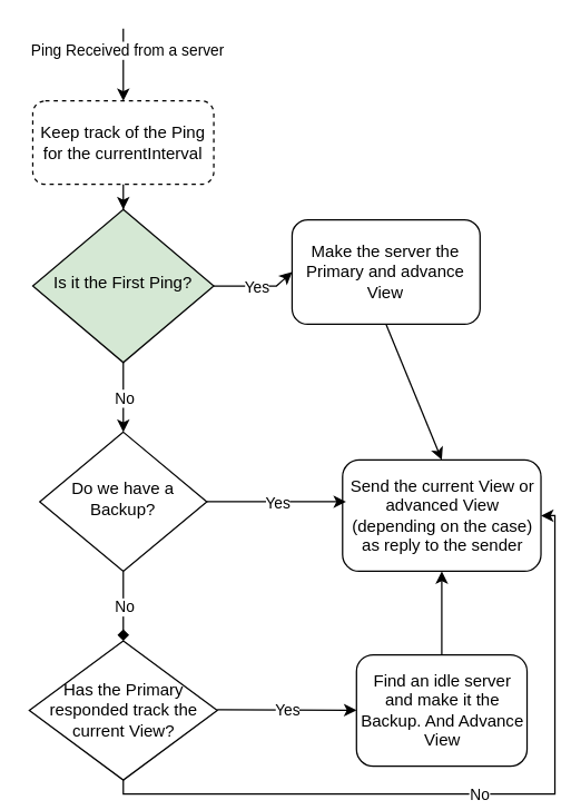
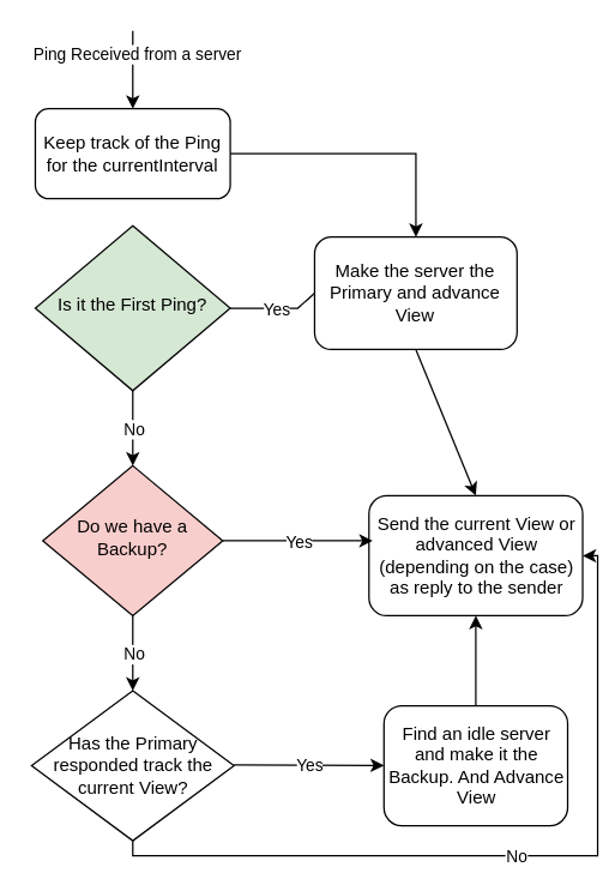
  <mxCell id="0" />
  <mxCell id="1" parent="0" />
- <mxCell id="2" value="" style="edgeStyle=orthogonalEdgeStyle;rounded=0;orthogonalLoop=1;jettySize=auto;html=1;" edge="1" parent="1" source="3" target="4"><mxGeometry relative="1" as="geometry" /></mxCell>
- <mxCell id="3" value="Keep track of the Ping for the currentInterval" style="rounded=1;whiteSpace=wrap;html=1;fontSize=12;glass=0;strokeWidth=1;shadow=0;dashed=1;" parent="1" vertex="1"><mxGeometry x="23" y="72" width="130" height="60" as="geometry" /></mxCell>
+ <mxCell id="2" value="" style="edgeStyle=orthogonalEdgeStyle;rounded=0;orthogonalLoop=1;jettySize=auto;html=1;" edge="1" parent="1" source="3" target="9"><mxGeometry relative="1" as="geometry" /></mxCell>
+ <mxCell id="3" value="Keep track of the Ping for the currentInterval" style="rounded=1;whiteSpace=wrap;html=1;fontSize=12;glass=0;strokeWidth=1;shadow=0;" parent="1" vertex="1"><mxGeometry x="23" y="72" width="130" height="60" as="geometry" /></mxCell>
  <mxCell id="4" value="Is it the First Ping?" style="rhombus;whiteSpace=wrap;html=1;shadow=0;fontFamily=Helvetica;fontSize=12;align=center;strokeWidth=1;spacing=6;spacingTop=-4;fillColor=#d5e8d4;" parent="1" vertex="1"><mxGeometry x="23" y="150" width="130" height="110" as="geometry" /></mxCell>
- <mxCell id="5" value="Do we have a Backup?" style="rhombus;whiteSpace=wrap;html=1;shadow=0;fontFamily=Helvetica;fontSize=12;align=center;strokeWidth=1;spacing=6;spacingTop=-4;" parent="1" vertex="1"><mxGeometry x="28" y="310" width="120" height="100" as="geometry" /></mxCell>
+ <mxCell id="5" value="Do we have a Backup?" style="rhombus;whiteSpace=wrap;html=1;shadow=0;fontFamily=Helvetica;fontSize=12;align=center;strokeWidth=1;spacing=6;spacingTop=-4;fillColor=#f8cecc;" parent="1" vertex="1"><mxGeometry x="28" y="310" width="120" height="100" as="geometry" /></mxCell>
  <mxCell id="6" value="Send the current View or advanced View (depending on the case) as reply to the sender" style="rounded=1;whiteSpace=wrap;html=1;fontSize=12;glass=0;strokeWidth=1;shadow=0;" parent="1" vertex="1"><mxGeometry x="245.5" y="330" width="142.5" height="80" as="geometry" /></mxCell>
  <mxCell id="7" value="" style="endArrow=classic;html=1;rounded=0;entryX=0.5;entryY=0;entryDx=0;entryDy=0;" edge="1" parent="1" target="3"><mxGeometry width="50" height="50" relative="1" as="geometry"><mxPoint x="88" y="20" as="sourcePoint" /><mxPoint x="308" y="370" as="targetPoint" /></mxGeometry></mxCell>
  <mxCell id="8" value="Ping Received from a server" style="edgeLabel;html=1;align=center;verticalAlign=middle;resizable=0;points=[];" vertex="1" connectable="0" parent="7"><mxGeometry x="-0.423" y="2" relative="1" as="geometry"><mxPoint as="offset" /></mxGeometry></mxCell>
  <mxCell id="9" value="Make the server the Primary and advance View" style="rounded=1;whiteSpace=wrap;html=1;" vertex="1" parent="1"><mxGeometry x="209.25" y="157.5" width="135" height="75" as="geometry" /></mxCell>
- <mxCell id="10" value="" style="endArrow=classic;html=1;rounded=0;exitX=1;exitY=0.5;exitDx=0;exitDy=0;entryX=0;entryY=0.5;entryDx=0;entryDy=0;" edge="1" parent="1" source="4" target="9"><mxGeometry relative="1" as="geometry"><mxPoint x="228" y="380" as="sourcePoint" /><mxPoint x="328" y="380" as="targetPoint" /><Array as="points"><mxPoint x="198" y="205" /></Array></mxGeometry></mxCell>
+ <mxCell id="10" value="" style="endArrow=none;html=1;rounded=0;exitX=1;exitY=0.5;exitDx=0;exitDy=0;entryX=0;entryY=0.5;entryDx=0;entryDy=0;" edge="1" parent="1" source="4" target="9"><mxGeometry relative="1" as="geometry"><mxPoint x="228" y="380" as="sourcePoint" /><mxPoint x="328" y="380" as="targetPoint" /><Array as="points"><mxPoint x="198" y="205" /></Array></mxGeometry></mxCell>
  <mxCell id="11" value="Yes" style="edgeLabel;resizable=0;html=1;align=center;verticalAlign=middle;" connectable="0" vertex="1" parent="10"><mxGeometry relative="1" as="geometry" /></mxCell>
  <mxCell id="12" value="" style="endArrow=classic;html=1;rounded=0;exitX=0.5;exitY=1;exitDx=0;exitDy=0;" edge="1" parent="1" source="4"><mxGeometry relative="1" as="geometry"><mxPoint x="228" y="380" as="sourcePoint" /><mxPoint x="88" y="310" as="targetPoint" /></mxGeometry></mxCell>
  <mxCell id="13" value="No" style="edgeLabel;resizable=0;html=1;align=center;verticalAlign=middle;" connectable="0" vertex="1" parent="12"><mxGeometry relative="1" as="geometry" /></mxCell>
  <mxCell id="14" value="" style="endArrow=classic;html=1;rounded=0;exitX=0.5;exitY=1;exitDx=0;exitDy=0;entryX=0.5;entryY=0;entryDx=0;entryDy=0;" edge="1" parent="1" source="9" target="6"><mxGeometry width="50" height="50" relative="1" as="geometry"><mxPoint x="258" y="390" as="sourcePoint" /><mxPoint x="308" y="340" as="targetPoint" /></mxGeometry></mxCell>
  <mxCell id="15" value="" style="endArrow=classic;html=1;rounded=0;exitX=1;exitY=0.5;exitDx=0;exitDy=0;" edge="1" parent="1" source="5"><mxGeometry relative="1" as="geometry"><mxPoint x="228" y="370" as="sourcePoint" /><mxPoint x="248" y="360" as="targetPoint" /></mxGeometry></mxCell>
  <mxCell id="16" value="Yes" style="edgeLabel;resizable=0;html=1;align=center;verticalAlign=middle;" connectable="0" vertex="1" parent="15"><mxGeometry relative="1" as="geometry" /></mxCell>
  <mxCell id="17" value="Has the Primary responded track the current View?" style="rhombus;whiteSpace=wrap;html=1;" vertex="1" parent="1"><mxGeometry x="20.5" y="460" width="135" height="100" as="geometry" /></mxCell>
- <mxCell id="18" value="" style="endArrow=diamond;html=1;rounded=0;exitX=0.5;exitY=1;exitDx=0;exitDy=0;entryX=0.5;entryY=0;entryDx=0;entryDy=0;" edge="1" parent="1" source="5" target="17"><mxGeometry relative="1" as="geometry"><mxPoint x="228" y="360" as="sourcePoint" /><mxPoint x="328" y="360" as="targetPoint" /></mxGeometry></mxCell>
+ <mxCell id="18" value="" style="endArrow=classic;html=1;rounded=0;exitX=0.5;exitY=1;exitDx=0;exitDy=0;entryX=0.5;entryY=0;entryDx=0;entryDy=0;" edge="1" parent="1" source="5" target="17"><mxGeometry relative="1" as="geometry"><mxPoint x="228" y="360" as="sourcePoint" /><mxPoint x="328" y="360" as="targetPoint" /></mxGeometry></mxCell>
  <mxCell id="19" value="No" style="edgeLabel;resizable=0;html=1;align=center;verticalAlign=middle;" connectable="0" vertex="1" parent="18"><mxGeometry relative="1" as="geometry" /></mxCell>
  <mxCell id="20" value="" style="endArrow=classic;html=1;rounded=0;exitX=1;exitY=0.5;exitDx=0;exitDy=0;" edge="1" parent="1" target="22"><mxGeometry relative="1" as="geometry"><mxPoint x="155.5" y="509.5" as="sourcePoint" /><mxPoint x="238" y="510" as="targetPoint" /></mxGeometry></mxCell>
  <mxCell id="21" value="Yes" style="edgeLabel;resizable=0;html=1;align=center;verticalAlign=middle;" connectable="0" vertex="1" parent="20"><mxGeometry relative="1" as="geometry" /></mxCell>
  <mxCell id="22" value="Find an idle server and make it the Backup. And Advance View" style="rounded=1;whiteSpace=wrap;html=1;" vertex="1" parent="1"><mxGeometry x="255.5" y="470" width="122.5" height="80" as="geometry" /></mxCell>
  <mxCell id="23" value="" style="endArrow=classic;html=1;rounded=0;exitX=0.5;exitY=0;exitDx=0;exitDy=0;entryX=0.5;entryY=1;entryDx=0;entryDy=0;" edge="1" parent="1" source="22" target="6"><mxGeometry width="50" height="50" relative="1" as="geometry"><mxPoint x="326.75" y="252.5" as="sourcePoint" /><mxPoint x="326.75" y="340" as="targetPoint" /></mxGeometry></mxCell>
  <mxCell id="24" value="" style="endArrow=classic;html=1;rounded=0;exitX=0.5;exitY=1;exitDx=0;exitDy=0;entryX=1;entryY=0.5;entryDx=0;entryDy=0;edgeStyle=orthogonalEdgeStyle;" edge="1" parent="1" source="17" target="6"><mxGeometry relative="1" as="geometry"><mxPoint x="228" y="320" as="sourcePoint" /><mxPoint x="328" y="320" as="targetPoint" /></mxGeometry></mxCell>
  <mxCell id="25" value="No" style="edgeLabel;resizable=0;html=1;align=center;verticalAlign=middle;" connectable="0" vertex="1" parent="24"><mxGeometry relative="1" as="geometry" /></mxCell>
